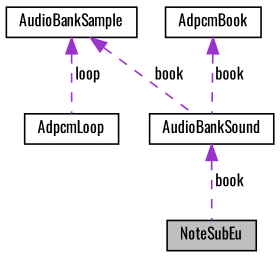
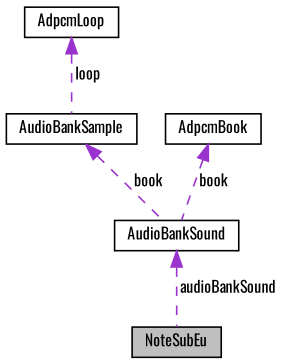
  digraph {
    fontname=Oswald
    node [color=black fillcolor=white fontname=Oswald fontsize=10 shape=record style=filled]
    edge [color=darkorchid3 dir=back fontname=Oswald fontsize=10 labelfontname=Helvetica labelfontsize=10 style=dashed]
    n1 [fillcolor=grey75 fontcolor=black height=0.2 label=NoteSubEu width=0.4]
    n2 [height=0.2 label=AudioBankSound width=0.4]
    n3 [height=0.2 label=AudioBankSample width=0.4]
    n4 [height=0.2 label=AdpcmBook width=0.4]
    n5 [height=0.2 label=AdpcmLoop width=0.4]
-   n2 -> n1 [label=" book"]
+   n2 -> n1 [label=" audioBankSound"]
    n3 -> n2 [label=" book"]
    n4 -> n2 [label=" book"]
-   n3 -> n5 [label=" loop"]
+   n5 -> n3 [label=" loop"]
  }
